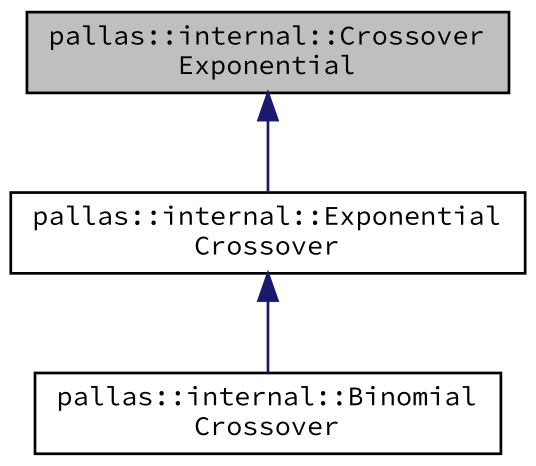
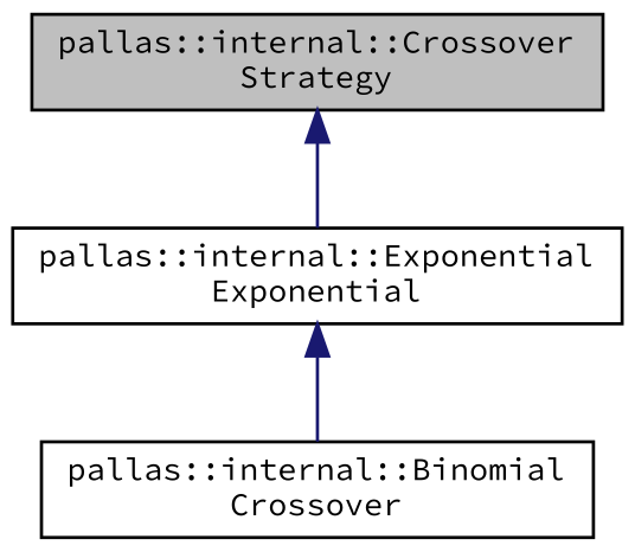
  digraph {
    fontname="Source Code Pro"
    node [color=black fillcolor=white fontname="Source Code Pro" fontsize=10 shape=record style=filled]
    edge [color=midnightblue dir=back fontname="Source Code Pro" fontsize=10 labelfontname=Helvetica labelfontsize=10 style=solid]
-   n1 [fillcolor=grey75 fontcolor=black height=0.2 label="pallas::internal::Crossover\lExponential" width=0.4]
-   n2 [height=0.2 label="pallas::internal::Exponential\lCrossover" width=0.4]
+   n1 [fillcolor=grey75 fontcolor=black height=0.2 label="pallas::internal::Crossover\lStrategy" width=0.4]
+   n2 [height=0.2 label="pallas::internal::Exponential\lExponential" width=0.4]
    n3 [height=0.2 label="pallas::internal::Binomial\lCrossover" width=0.4]
    n1 -> n2
    n2 -> n3
  }
